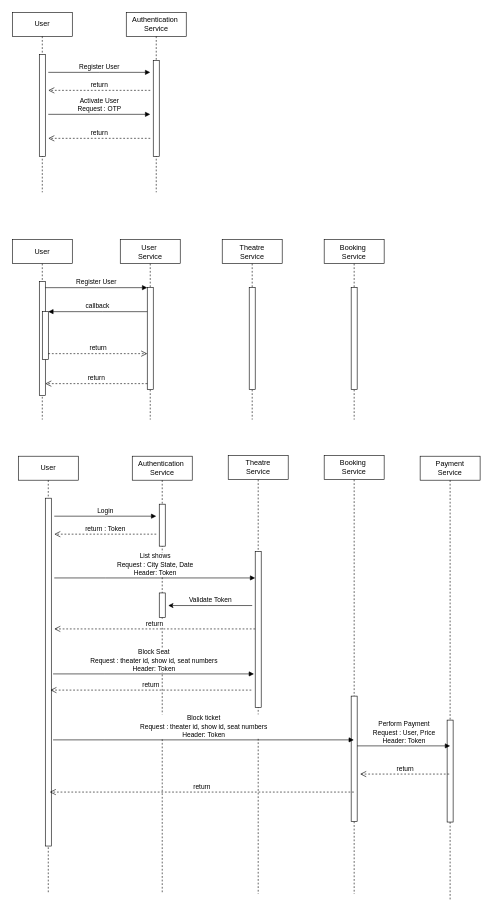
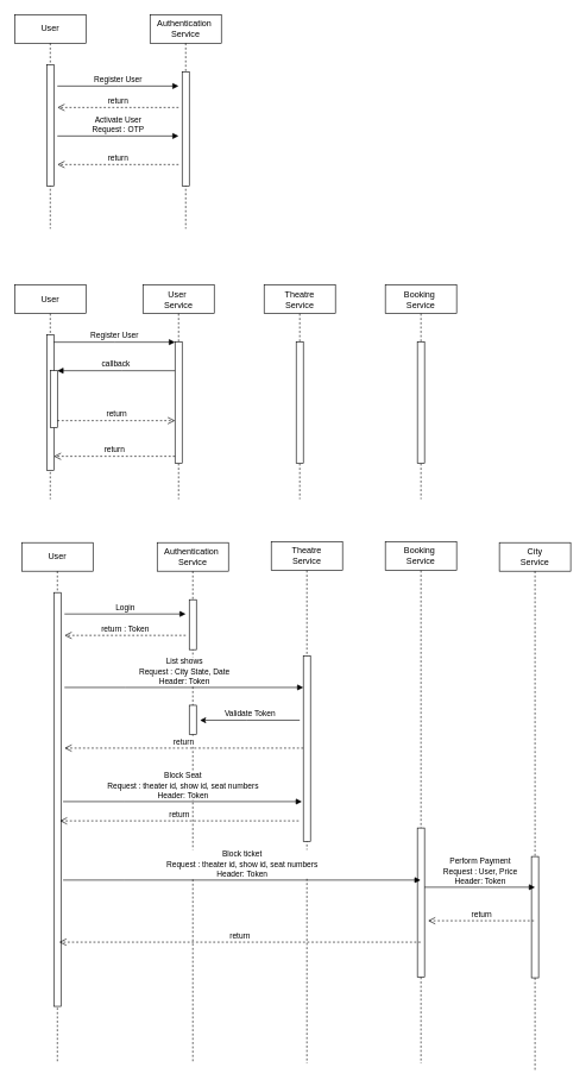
  <mxCell id="0" />
  <mxCell id="1" parent="0" />
  <mxCell id="2" value="User" style="shape=umlLifeline;perimeter=lifelinePerimeter;whiteSpace=wrap;html=1;container=0;dropTarget=0;collapsible=0;recursiveResize=0;outlineConnect=0;portConstraint=eastwest;newEdgeStyle={&quot;edgeStyle&quot;:&quot;elbowEdgeStyle&quot;,&quot;elbow&quot;:&quot;vertical&quot;,&quot;curved&quot;:0,&quot;rounded&quot;:0};" parent="1" vertex="1"><mxGeometry x="20" y="399" width="100" height="300" as="geometry" /></mxCell>
  <mxCell id="3" value="" style="html=1;points=[];perimeter=orthogonalPerimeter;outlineConnect=0;targetShapes=umlLifeline;portConstraint=eastwest;newEdgeStyle={&quot;edgeStyle&quot;:&quot;elbowEdgeStyle&quot;,&quot;elbow&quot;:&quot;vertical&quot;,&quot;curved&quot;:0,&quot;rounded&quot;:0};" parent="2" vertex="1"><mxGeometry x="45" y="70" width="10" height="190" as="geometry" /></mxCell>
  <mxCell id="4" value="" style="html=1;points=[];perimeter=orthogonalPerimeter;outlineConnect=0;targetShapes=umlLifeline;portConstraint=eastwest;newEdgeStyle={&quot;edgeStyle&quot;:&quot;elbowEdgeStyle&quot;,&quot;elbow&quot;:&quot;vertical&quot;,&quot;curved&quot;:0,&quot;rounded&quot;:0};" parent="2" vertex="1"><mxGeometry x="50" y="120" width="10" height="80" as="geometry" /></mxCell>
  <mxCell id="5" value="User&amp;nbsp;&lt;br&gt;Service" style="shape=umlLifeline;perimeter=lifelinePerimeter;whiteSpace=wrap;html=1;container=0;dropTarget=0;collapsible=0;recursiveResize=0;outlineConnect=0;portConstraint=eastwest;newEdgeStyle={&quot;edgeStyle&quot;:&quot;elbowEdgeStyle&quot;,&quot;elbow&quot;:&quot;vertical&quot;,&quot;curved&quot;:0,&quot;rounded&quot;:0};" parent="1" vertex="1"><mxGeometry x="200" y="399" width="100" height="300" as="geometry" /></mxCell>
  <mxCell id="6" value="" style="html=1;points=[];perimeter=orthogonalPerimeter;outlineConnect=0;targetShapes=umlLifeline;portConstraint=eastwest;newEdgeStyle={&quot;edgeStyle&quot;:&quot;elbowEdgeStyle&quot;,&quot;elbow&quot;:&quot;vertical&quot;,&quot;curved&quot;:0,&quot;rounded&quot;:0};" parent="5" vertex="1"><mxGeometry x="45" y="80" width="10" height="170" as="geometry" /></mxCell>
  <mxCell id="7" value="Register User" style="html=1;verticalAlign=bottom;endArrow=block;edgeStyle=elbowEdgeStyle;elbow=vertical;curved=0;rounded=0;" parent="1" source="3" target="6" edge="1"><mxGeometry relative="1" as="geometry"><mxPoint x="175" y="489" as="sourcePoint" /><Array as="points"><mxPoint x="160" y="479" /></Array></mxGeometry></mxCell>
  <mxCell id="8" value="return" style="html=1;verticalAlign=bottom;endArrow=open;dashed=1;endSize=8;edgeStyle=elbowEdgeStyle;elbow=vertical;curved=0;rounded=0;" parent="1" source="6" target="3" edge="1"><mxGeometry relative="1" as="geometry"><mxPoint x="175" y="564" as="targetPoint" /><Array as="points"><mxPoint x="170" y="639" /></Array></mxGeometry></mxCell>
  <mxCell id="9" value="callback" style="html=1;verticalAlign=bottom;endArrow=block;edgeStyle=elbowEdgeStyle;elbow=vertical;curved=0;rounded=0;" parent="1" source="6" target="4" edge="1"><mxGeometry relative="1" as="geometry"><mxPoint x="155" y="519" as="sourcePoint" /><Array as="points"><mxPoint x="170" y="519" /></Array></mxGeometry></mxCell>
  <mxCell id="10" value="return" style="html=1;verticalAlign=bottom;endArrow=open;dashed=1;endSize=8;edgeStyle=elbowEdgeStyle;elbow=vertical;curved=0;rounded=0;" parent="1" source="4" target="6" edge="1"><mxGeometry relative="1" as="geometry"><mxPoint x="155" y="594" as="targetPoint" /><Array as="points"><mxPoint x="160" y="589" /></Array></mxGeometry></mxCell>
  <mxCell id="11" value="Theatre&lt;br&gt;Service" style="shape=umlLifeline;perimeter=lifelinePerimeter;whiteSpace=wrap;html=1;container=0;dropTarget=0;collapsible=0;recursiveResize=0;outlineConnect=0;portConstraint=eastwest;newEdgeStyle={&quot;edgeStyle&quot;:&quot;elbowEdgeStyle&quot;,&quot;elbow&quot;:&quot;vertical&quot;,&quot;curved&quot;:0,&quot;rounded&quot;:0};" vertex="1" parent="1"><mxGeometry x="370" y="399" width="100" height="300" as="geometry" /></mxCell>
  <mxCell id="12" value="" style="html=1;points=[];perimeter=orthogonalPerimeter;outlineConnect=0;targetShapes=umlLifeline;portConstraint=eastwest;newEdgeStyle={&quot;edgeStyle&quot;:&quot;elbowEdgeStyle&quot;,&quot;elbow&quot;:&quot;vertical&quot;,&quot;curved&quot;:0,&quot;rounded&quot;:0};" vertex="1" parent="11"><mxGeometry x="45" y="80" width="10" height="170" as="geometry" /></mxCell>
  <mxCell id="13" value="Booking&amp;nbsp;&lt;br&gt;Service" style="shape=umlLifeline;perimeter=lifelinePerimeter;whiteSpace=wrap;html=1;container=0;dropTarget=0;collapsible=0;recursiveResize=0;outlineConnect=0;portConstraint=eastwest;newEdgeStyle={&quot;edgeStyle&quot;:&quot;elbowEdgeStyle&quot;,&quot;elbow&quot;:&quot;vertical&quot;,&quot;curved&quot;:0,&quot;rounded&quot;:0};" vertex="1" parent="1"><mxGeometry x="540" y="399" width="100" height="300" as="geometry" /></mxCell>
  <mxCell id="14" value="" style="html=1;points=[];perimeter=orthogonalPerimeter;outlineConnect=0;targetShapes=umlLifeline;portConstraint=eastwest;newEdgeStyle={&quot;edgeStyle&quot;:&quot;elbowEdgeStyle&quot;,&quot;elbow&quot;:&quot;vertical&quot;,&quot;curved&quot;:0,&quot;rounded&quot;:0};" vertex="1" parent="13"><mxGeometry x="45" y="80" width="10" height="170" as="geometry" /></mxCell>
  <mxCell id="15" value="User" style="shape=umlLifeline;perimeter=lifelinePerimeter;whiteSpace=wrap;html=1;container=0;dropTarget=0;collapsible=0;recursiveResize=0;outlineConnect=0;portConstraint=eastwest;newEdgeStyle={&quot;edgeStyle&quot;:&quot;elbowEdgeStyle&quot;,&quot;elbow&quot;:&quot;vertical&quot;,&quot;curved&quot;:0,&quot;rounded&quot;:0};" vertex="1" parent="1"><mxGeometry x="20" y="20" width="100" height="300" as="geometry" /></mxCell>
  <mxCell id="16" value="" style="html=1;points=[];perimeter=orthogonalPerimeter;outlineConnect=0;targetShapes=umlLifeline;portConstraint=eastwest;newEdgeStyle={&quot;edgeStyle&quot;:&quot;elbowEdgeStyle&quot;,&quot;elbow&quot;:&quot;vertical&quot;,&quot;curved&quot;:0,&quot;rounded&quot;:0};" vertex="1" parent="15"><mxGeometry x="45" y="70" width="10" height="170" as="geometry" /></mxCell>
  <mxCell id="17" value="Authentication&amp;nbsp;&lt;br&gt;Service" style="shape=umlLifeline;perimeter=lifelinePerimeter;whiteSpace=wrap;html=1;container=0;dropTarget=0;collapsible=0;recursiveResize=0;outlineConnect=0;portConstraint=eastwest;newEdgeStyle={&quot;edgeStyle&quot;:&quot;elbowEdgeStyle&quot;,&quot;elbow&quot;:&quot;vertical&quot;,&quot;curved&quot;:0,&quot;rounded&quot;:0};" vertex="1" parent="1"><mxGeometry x="210" y="20" width="100" height="300" as="geometry" /></mxCell>
  <mxCell id="18" value="" style="html=1;points=[];perimeter=orthogonalPerimeter;outlineConnect=0;targetShapes=umlLifeline;portConstraint=eastwest;newEdgeStyle={&quot;edgeStyle&quot;:&quot;elbowEdgeStyle&quot;,&quot;elbow&quot;:&quot;vertical&quot;,&quot;curved&quot;:0,&quot;rounded&quot;:0};" vertex="1" parent="17"><mxGeometry x="45" y="80" width="10" height="160" as="geometry" /></mxCell>
  <mxCell id="19" value="Register User" style="html=1;verticalAlign=bottom;endArrow=block;edgeStyle=elbowEdgeStyle;elbow=vertical;curved=0;rounded=0;" edge="1" parent="1"><mxGeometry relative="1" as="geometry"><mxPoint x="80" y="120" as="sourcePoint" /><Array as="points"><mxPoint x="165" y="120" /></Array><mxPoint x="250" y="120" as="targetPoint" /></mxGeometry></mxCell>
  <mxCell id="20" value="return" style="html=1;verticalAlign=bottom;endArrow=open;dashed=1;endSize=8;edgeStyle=elbowEdgeStyle;elbow=vertical;curved=0;rounded=0;" edge="1" parent="1"><mxGeometry relative="1" as="geometry"><mxPoint x="80" y="150" as="targetPoint" /><Array as="points"><mxPoint x="175" y="150" /></Array><mxPoint x="250" y="150" as="sourcePoint" /></mxGeometry></mxCell>
  <mxCell id="21" value="Activate User&lt;br&gt;Request : OTP" style="html=1;verticalAlign=bottom;endArrow=block;edgeStyle=elbowEdgeStyle;elbow=vertical;curved=0;rounded=0;" edge="1" parent="1"><mxGeometry relative="1" as="geometry"><mxPoint x="80" y="190" as="sourcePoint" /><Array as="points"><mxPoint x="165" y="190" /></Array><mxPoint x="250" y="190" as="targetPoint" /></mxGeometry></mxCell>
  <mxCell id="22" value="return" style="html=1;verticalAlign=bottom;endArrow=open;dashed=1;endSize=8;edgeStyle=elbowEdgeStyle;elbow=vertical;curved=0;rounded=0;" edge="1" parent="1"><mxGeometry relative="1" as="geometry"><mxPoint x="80" y="230" as="targetPoint" /><Array as="points"><mxPoint x="175" y="230" /></Array><mxPoint x="250" y="230" as="sourcePoint" /></mxGeometry></mxCell>
  <mxCell id="23" value="User" style="shape=umlLifeline;perimeter=lifelinePerimeter;whiteSpace=wrap;html=1;container=0;dropTarget=0;collapsible=0;recursiveResize=0;outlineConnect=0;portConstraint=eastwest;newEdgeStyle={&quot;edgeStyle&quot;:&quot;elbowEdgeStyle&quot;,&quot;elbow&quot;:&quot;vertical&quot;,&quot;curved&quot;:0,&quot;rounded&quot;:0};" vertex="1" parent="1"><mxGeometry x="30" y="760" width="100" height="730" as="geometry" /></mxCell>
  <mxCell id="24" value="" style="html=1;points=[];perimeter=orthogonalPerimeter;outlineConnect=0;targetShapes=umlLifeline;portConstraint=eastwest;newEdgeStyle={&quot;edgeStyle&quot;:&quot;elbowEdgeStyle&quot;,&quot;elbow&quot;:&quot;vertical&quot;,&quot;curved&quot;:0,&quot;rounded&quot;:0};" vertex="1" parent="23"><mxGeometry x="45" y="70" width="10" height="580" as="geometry" /></mxCell>
  <mxCell id="25" value="Authentication&amp;nbsp;&lt;br&gt;Service" style="shape=umlLifeline;perimeter=lifelinePerimeter;whiteSpace=wrap;html=1;container=0;dropTarget=0;collapsible=0;recursiveResize=0;outlineConnect=0;portConstraint=eastwest;newEdgeStyle={&quot;edgeStyle&quot;:&quot;elbowEdgeStyle&quot;,&quot;elbow&quot;:&quot;vertical&quot;,&quot;curved&quot;:0,&quot;rounded&quot;:0};" vertex="1" parent="1"><mxGeometry x="220" y="760" width="100" height="730" as="geometry" /></mxCell>
  <mxCell id="26" value="" style="html=1;points=[];perimeter=orthogonalPerimeter;outlineConnect=0;targetShapes=umlLifeline;portConstraint=eastwest;newEdgeStyle={&quot;edgeStyle&quot;:&quot;elbowEdgeStyle&quot;,&quot;elbow&quot;:&quot;vertical&quot;,&quot;curved&quot;:0,&quot;rounded&quot;:0};" vertex="1" parent="25"><mxGeometry x="45" y="80" width="10" height="70" as="geometry" /></mxCell>
  <mxCell id="27" value="Login" style="html=1;verticalAlign=bottom;endArrow=block;edgeStyle=elbowEdgeStyle;elbow=vertical;curved=0;rounded=0;" edge="1" parent="1"><mxGeometry relative="1" as="geometry"><mxPoint x="90" y="860" as="sourcePoint" /><Array as="points"><mxPoint x="175" y="860" /></Array><mxPoint x="260" y="860" as="targetPoint" /><mxPoint as="offset" /></mxGeometry></mxCell>
  <mxCell id="28" value="return : Token" style="html=1;verticalAlign=bottom;endArrow=open;dashed=1;endSize=8;edgeStyle=elbowEdgeStyle;elbow=vertical;curved=0;rounded=0;" edge="1" parent="1"><mxGeometry relative="1" as="geometry"><mxPoint x="90" y="890" as="targetPoint" /><Array as="points"><mxPoint x="185" y="890" /></Array><mxPoint x="260" y="890" as="sourcePoint" /><mxPoint as="offset" /></mxGeometry></mxCell>
  <mxCell id="29" value="List shows&lt;br&gt;Request : City State, Date&lt;br&gt;Header: Token" style="html=1;verticalAlign=bottom;endArrow=block;edgeStyle=elbowEdgeStyle;elbow=vertical;curved=0;rounded=0;" edge="1" parent="1"><mxGeometry relative="1" as="geometry"><mxPoint x="90" y="963" as="sourcePoint" /><Array as="points"><mxPoint x="175" y="963" /></Array><mxPoint x="425" y="963" as="targetPoint" /></mxGeometry></mxCell>
  <mxCell id="30" value="return" style="html=1;verticalAlign=bottom;endArrow=open;dashed=1;endSize=8;edgeStyle=elbowEdgeStyle;elbow=vertical;curved=0;rounded=0;" edge="1" parent="1"><mxGeometry relative="1" as="geometry"><mxPoint x="90" y="1048" as="targetPoint" /><Array as="points"><mxPoint x="245" y="1048" /></Array><mxPoint x="425" y="1048" as="sourcePoint" /></mxGeometry></mxCell>
  <mxCell id="31" value="Theatre&lt;br&gt;Service" style="shape=umlLifeline;perimeter=lifelinePerimeter;whiteSpace=wrap;html=1;container=0;dropTarget=0;collapsible=0;recursiveResize=0;outlineConnect=0;portConstraint=eastwest;newEdgeStyle={&quot;edgeStyle&quot;:&quot;elbowEdgeStyle&quot;,&quot;elbow&quot;:&quot;vertical&quot;,&quot;curved&quot;:0,&quot;rounded&quot;:0};" vertex="1" parent="1"><mxGeometry x="380" y="759" width="100" height="731" as="geometry" /></mxCell>
  <mxCell id="32" value="" style="html=1;points=[];perimeter=orthogonalPerimeter;outlineConnect=0;targetShapes=umlLifeline;portConstraint=eastwest;newEdgeStyle={&quot;edgeStyle&quot;:&quot;elbowEdgeStyle&quot;,&quot;elbow&quot;:&quot;vertical&quot;,&quot;curved&quot;:0,&quot;rounded&quot;:0};" vertex="1" parent="31"><mxGeometry x="45" y="160" width="10" height="260" as="geometry" /></mxCell>
  <mxCell id="33" value="Validate Token" style="html=1;verticalAlign=bottom;endArrow=none;edgeStyle=elbowEdgeStyle;elbow=vertical;curved=0;rounded=0;startArrow=classic;startFill=1;endFill=0;" edge="1" parent="1"><mxGeometry x="-0.003" relative="1" as="geometry"><mxPoint x="280" y="1009" as="sourcePoint" /><Array as="points"><mxPoint x="345" y="1009" /></Array><mxPoint x="420" y="1009" as="targetPoint" /><mxPoint as="offset" /></mxGeometry></mxCell>
  <mxCell id="34" value="" style="html=1;points=[];perimeter=orthogonalPerimeter;outlineConnect=0;targetShapes=umlLifeline;portConstraint=eastwest;newEdgeStyle={&quot;edgeStyle&quot;:&quot;elbowEdgeStyle&quot;,&quot;elbow&quot;:&quot;vertical&quot;,&quot;curved&quot;:0,&quot;rounded&quot;:0};" vertex="1" parent="1"><mxGeometry x="265" y="988" width="10" height="41" as="geometry" /></mxCell>
  <mxCell id="35" value="Booking&amp;nbsp;&lt;br&gt;Service" style="shape=umlLifeline;perimeter=lifelinePerimeter;whiteSpace=wrap;html=1;container=0;dropTarget=0;collapsible=0;recursiveResize=0;outlineConnect=0;portConstraint=eastwest;newEdgeStyle={&quot;edgeStyle&quot;:&quot;elbowEdgeStyle&quot;,&quot;elbow&quot;:&quot;vertical&quot;,&quot;curved&quot;:0,&quot;rounded&quot;:0};" vertex="1" parent="1"><mxGeometry x="540" y="759" width="100" height="731" as="geometry" /></mxCell>
  <mxCell id="36" value="" style="html=1;points=[];perimeter=orthogonalPerimeter;outlineConnect=0;targetShapes=umlLifeline;portConstraint=eastwest;newEdgeStyle={&quot;edgeStyle&quot;:&quot;elbowEdgeStyle&quot;,&quot;elbow&quot;:&quot;vertical&quot;,&quot;curved&quot;:0,&quot;rounded&quot;:0};" vertex="1" parent="35"><mxGeometry x="45" y="401" width="10" height="209" as="geometry" /></mxCell>
- <mxCell id="37" value="Payment&lt;br&gt;Service" style="shape=umlLifeline;perimeter=lifelinePerimeter;whiteSpace=wrap;html=1;container=0;dropTarget=0;collapsible=0;recursiveResize=0;outlineConnect=0;portConstraint=eastwest;newEdgeStyle={&quot;edgeStyle&quot;:&quot;elbowEdgeStyle&quot;,&quot;elbow&quot;:&quot;vertical&quot;,&quot;curved&quot;:0,&quot;rounded&quot;:0};" vertex="1" parent="1"><mxGeometry x="700" y="760" width="100" height="740" as="geometry" /></mxCell>
+ <mxCell id="37" value="City&lt;br&gt;Service" style="shape=umlLifeline;perimeter=lifelinePerimeter;whiteSpace=wrap;html=1;container=0;dropTarget=0;collapsible=0;recursiveResize=0;outlineConnect=0;portConstraint=eastwest;newEdgeStyle={&quot;edgeStyle&quot;:&quot;elbowEdgeStyle&quot;,&quot;elbow&quot;:&quot;vertical&quot;,&quot;curved&quot;:0,&quot;rounded&quot;:0};" vertex="1" parent="1"><mxGeometry x="700" y="760" width="100" height="740" as="geometry" /></mxCell>
  <mxCell id="38" value="" style="html=1;points=[];perimeter=orthogonalPerimeter;outlineConnect=0;targetShapes=umlLifeline;portConstraint=eastwest;newEdgeStyle={&quot;edgeStyle&quot;:&quot;elbowEdgeStyle&quot;,&quot;elbow&quot;:&quot;vertical&quot;,&quot;curved&quot;:0,&quot;rounded&quot;:0};" vertex="1" parent="37"><mxGeometry x="45" y="440" width="10" height="170" as="geometry" /></mxCell>
  <mxCell id="39" value="Block Seat&lt;br&gt;Request : theater id, show id, seat numbers&lt;br&gt;Header: Token" style="html=1;verticalAlign=bottom;endArrow=block;edgeStyle=elbowEdgeStyle;elbow=vertical;curved=0;rounded=0;" edge="1" parent="1"><mxGeometry relative="1" as="geometry"><mxPoint x="88" y="1123" as="sourcePoint" /><Array as="points"><mxPoint x="173" y="1123" /></Array><mxPoint x="423" y="1123" as="targetPoint" /></mxGeometry></mxCell>
  <mxCell id="40" value="return" style="html=1;verticalAlign=bottom;endArrow=open;dashed=1;endSize=8;edgeStyle=elbowEdgeStyle;elbow=vertical;curved=0;rounded=0;" edge="1" parent="1"><mxGeometry relative="1" as="geometry"><mxPoint x="83.5" y="1150" as="targetPoint" /><Array as="points"><mxPoint x="238.5" y="1150" /></Array><mxPoint x="418.5" y="1150" as="sourcePoint" /></mxGeometry></mxCell>
  <mxCell id="41" value="Block ticket&lt;br&gt;Request : theater id, show id, seat numbers&lt;br&gt;Header: Token" style="html=1;verticalAlign=bottom;endArrow=block;edgeStyle=elbowEdgeStyle;elbow=vertical;curved=0;rounded=0;" edge="1" parent="1" target="35"><mxGeometry relative="1" as="geometry"><mxPoint x="88" y="1233" as="sourcePoint" /><Array as="points"><mxPoint x="173" y="1233" /></Array><mxPoint x="423" y="1233" as="targetPoint" /></mxGeometry></mxCell>
  <mxCell id="42" value="Perform Payment&lt;br&gt;Request : User, Price&lt;br&gt;Header: Token" style="html=1;verticalAlign=bottom;endArrow=block;edgeStyle=elbowEdgeStyle;elbow=vertical;curved=0;rounded=0;" edge="1" parent="1" source="36"><mxGeometry relative="1" as="geometry"><mxPoint x="248" y="1243" as="sourcePoint" /><Array as="points" /><mxPoint x="750" y="1243" as="targetPoint" /></mxGeometry></mxCell>
  <mxCell id="43" value="return" style="html=1;verticalAlign=bottom;endArrow=open;dashed=1;endSize=8;edgeStyle=elbowEdgeStyle;elbow=vertical;curved=0;rounded=0;" edge="1" parent="1"><mxGeometry relative="1" as="geometry"><mxPoint x="600" y="1290" as="targetPoint" /><Array as="points" /><mxPoint x="748.5" y="1290" as="sourcePoint" /></mxGeometry></mxCell>
  <mxCell id="44" value="return" style="html=1;verticalAlign=bottom;endArrow=open;dashed=1;endSize=8;edgeStyle=elbowEdgeStyle;elbow=vertical;curved=0;rounded=0;" edge="1" parent="1" source="35"><mxGeometry relative="1" as="geometry"><mxPoint x="82.5" y="1320" as="targetPoint" /><Array as="points"><mxPoint x="237.5" y="1320" /></Array><mxPoint x="417.5" y="1320" as="sourcePoint" /></mxGeometry></mxCell>
